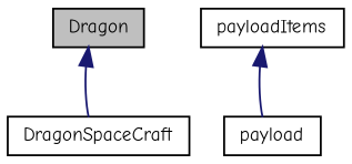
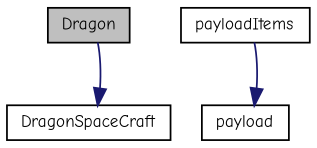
  digraph {
    fontname="Comic Neue"
    node [color=black fillcolor=white fontname="Comic Neue" fontsize=10 shape=record style=filled]
    edge [color=midnightblue dir=back fontname="Comic Neue" fontsize=10 labelfontname=Helvetica labelfontsize=10 style=solid]
    n1 [fillcolor=grey75 fontcolor=black height=0.2 label=Dragon width=0.4]
    n2 [height=0.2 label=DragonSpaceCraft width=0.4]
    n3 [height=0.2 label=payloadItems width=0.4]
    n4 [height=0.2 label=payload width=0.4]
-   n1 -> n2
-   n3 -> n4
+   n2 -> n1
+   n4 -> n3
  }
